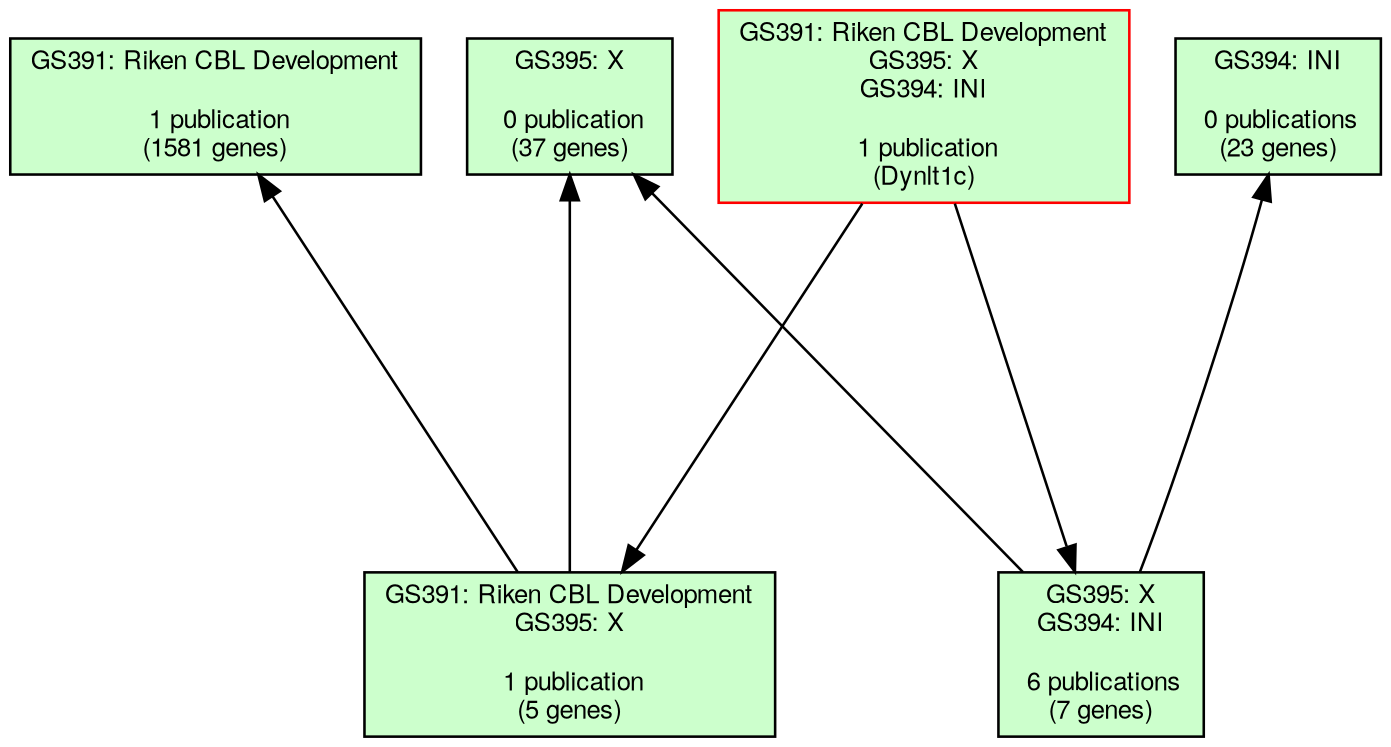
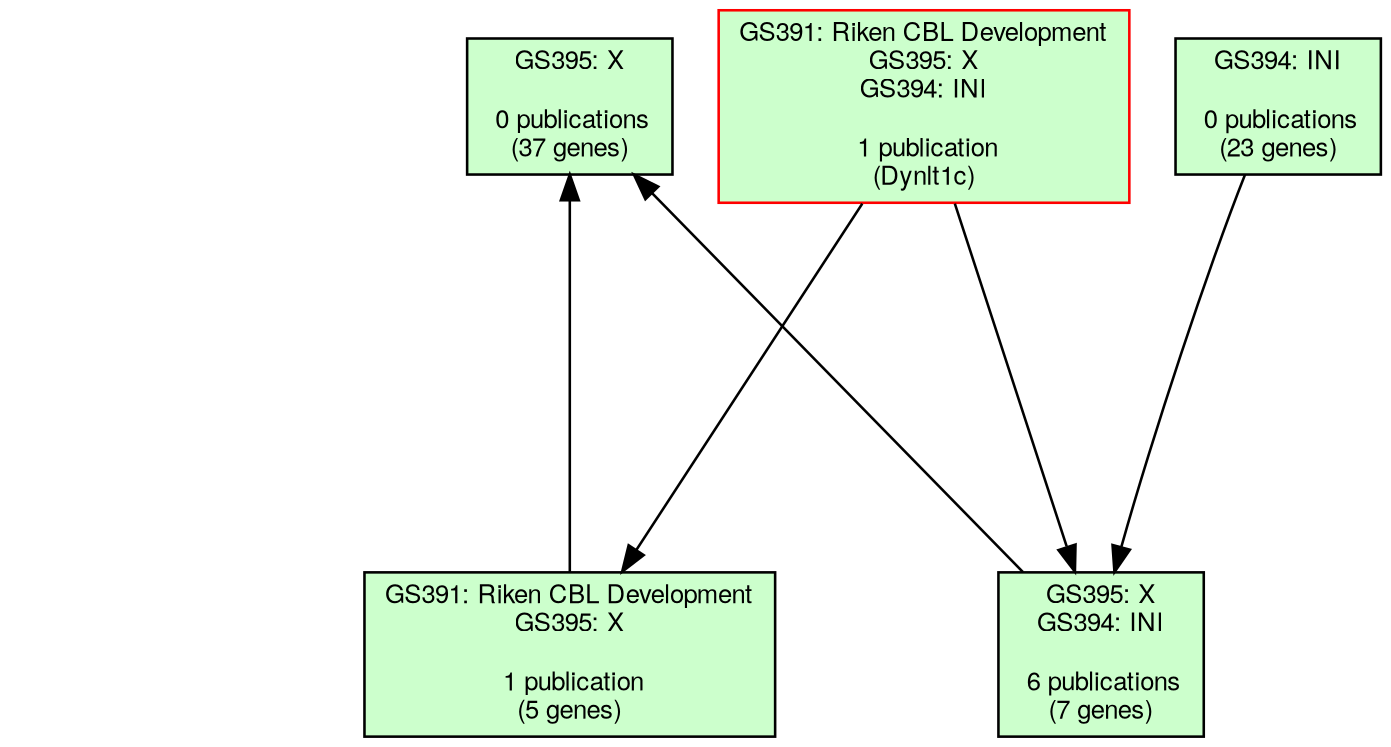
  digraph {
    rankdir=TB
    ranksep=2
    splines=true
    node [color=black fillcolor="#ccffcc" fontname="Helvetica, Arial, sans-serif" fontsize="10px" shape=box style=filled]
    edge [color=black]
-   n1 [label="GS391: Riken CBL Development&#xA;&#xA; 1 publication&#xA;(1581 genes)"]
    n2 [label="GS394: INI&#xA;&#xA; 0 publications&#xA;(23 genes)"]
-   n3 [label="GS395: X&#xA;&#xA; 0 publication&#xA;(37 genes)"]
+   n3 [label="GS395: X&#xA;&#xA; 0 publications&#xA;(37 genes)"]
    n4 [label="GS391: Riken CBL Development&#xA;GS395: X&#xA;&#xA; 1 publication&#xA;(5 genes)"]
    n5 [label="GS395: X&#xA;GS394: INI&#xA;&#xA; 6 publications&#xA;(7 genes)"]
    n6 [color=red label="GS391: Riken CBL Development&#xA;GS395: X&#xA;GS394: INI&#xA;&#xA; 1 publication&#xA;(Dynlt1c)"]
    subgraph sub_1 {
      rank=same
-     n1
      n2
      n3
    }
    subgraph sub_2 {
      rank=same
      n4
      n5
    }
    subgraph sub_3 {
      rank=same
      n6
    }
-   n4 -> n1
    n4 -> n3
-   n5 -> n2
+   n2 -> n5
    n5 -> n3
    n6 -> n4
    n6 -> n5
  }
